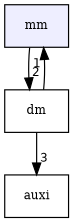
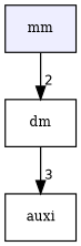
  digraph {
    compound=true
    fontname="DejaVu Serif"
    node [fontname="DejaVu Serif" fontsize=10 shape=box]
    edge [fontname="DejaVu Serif" labeldistance=1.5 labelfontname=Helvetica labelfontsize=10]
    n1 [fillcolor="#eeeeff" label=mm pencolor=black style=filled]
    n2 [label=dm]
    n3 [label=auxi]
    n1 -> n2 [headlabel=2]
-   n2 -> n1 [headlabel=1]
    n2 -> n3 [headlabel=3]
  }
